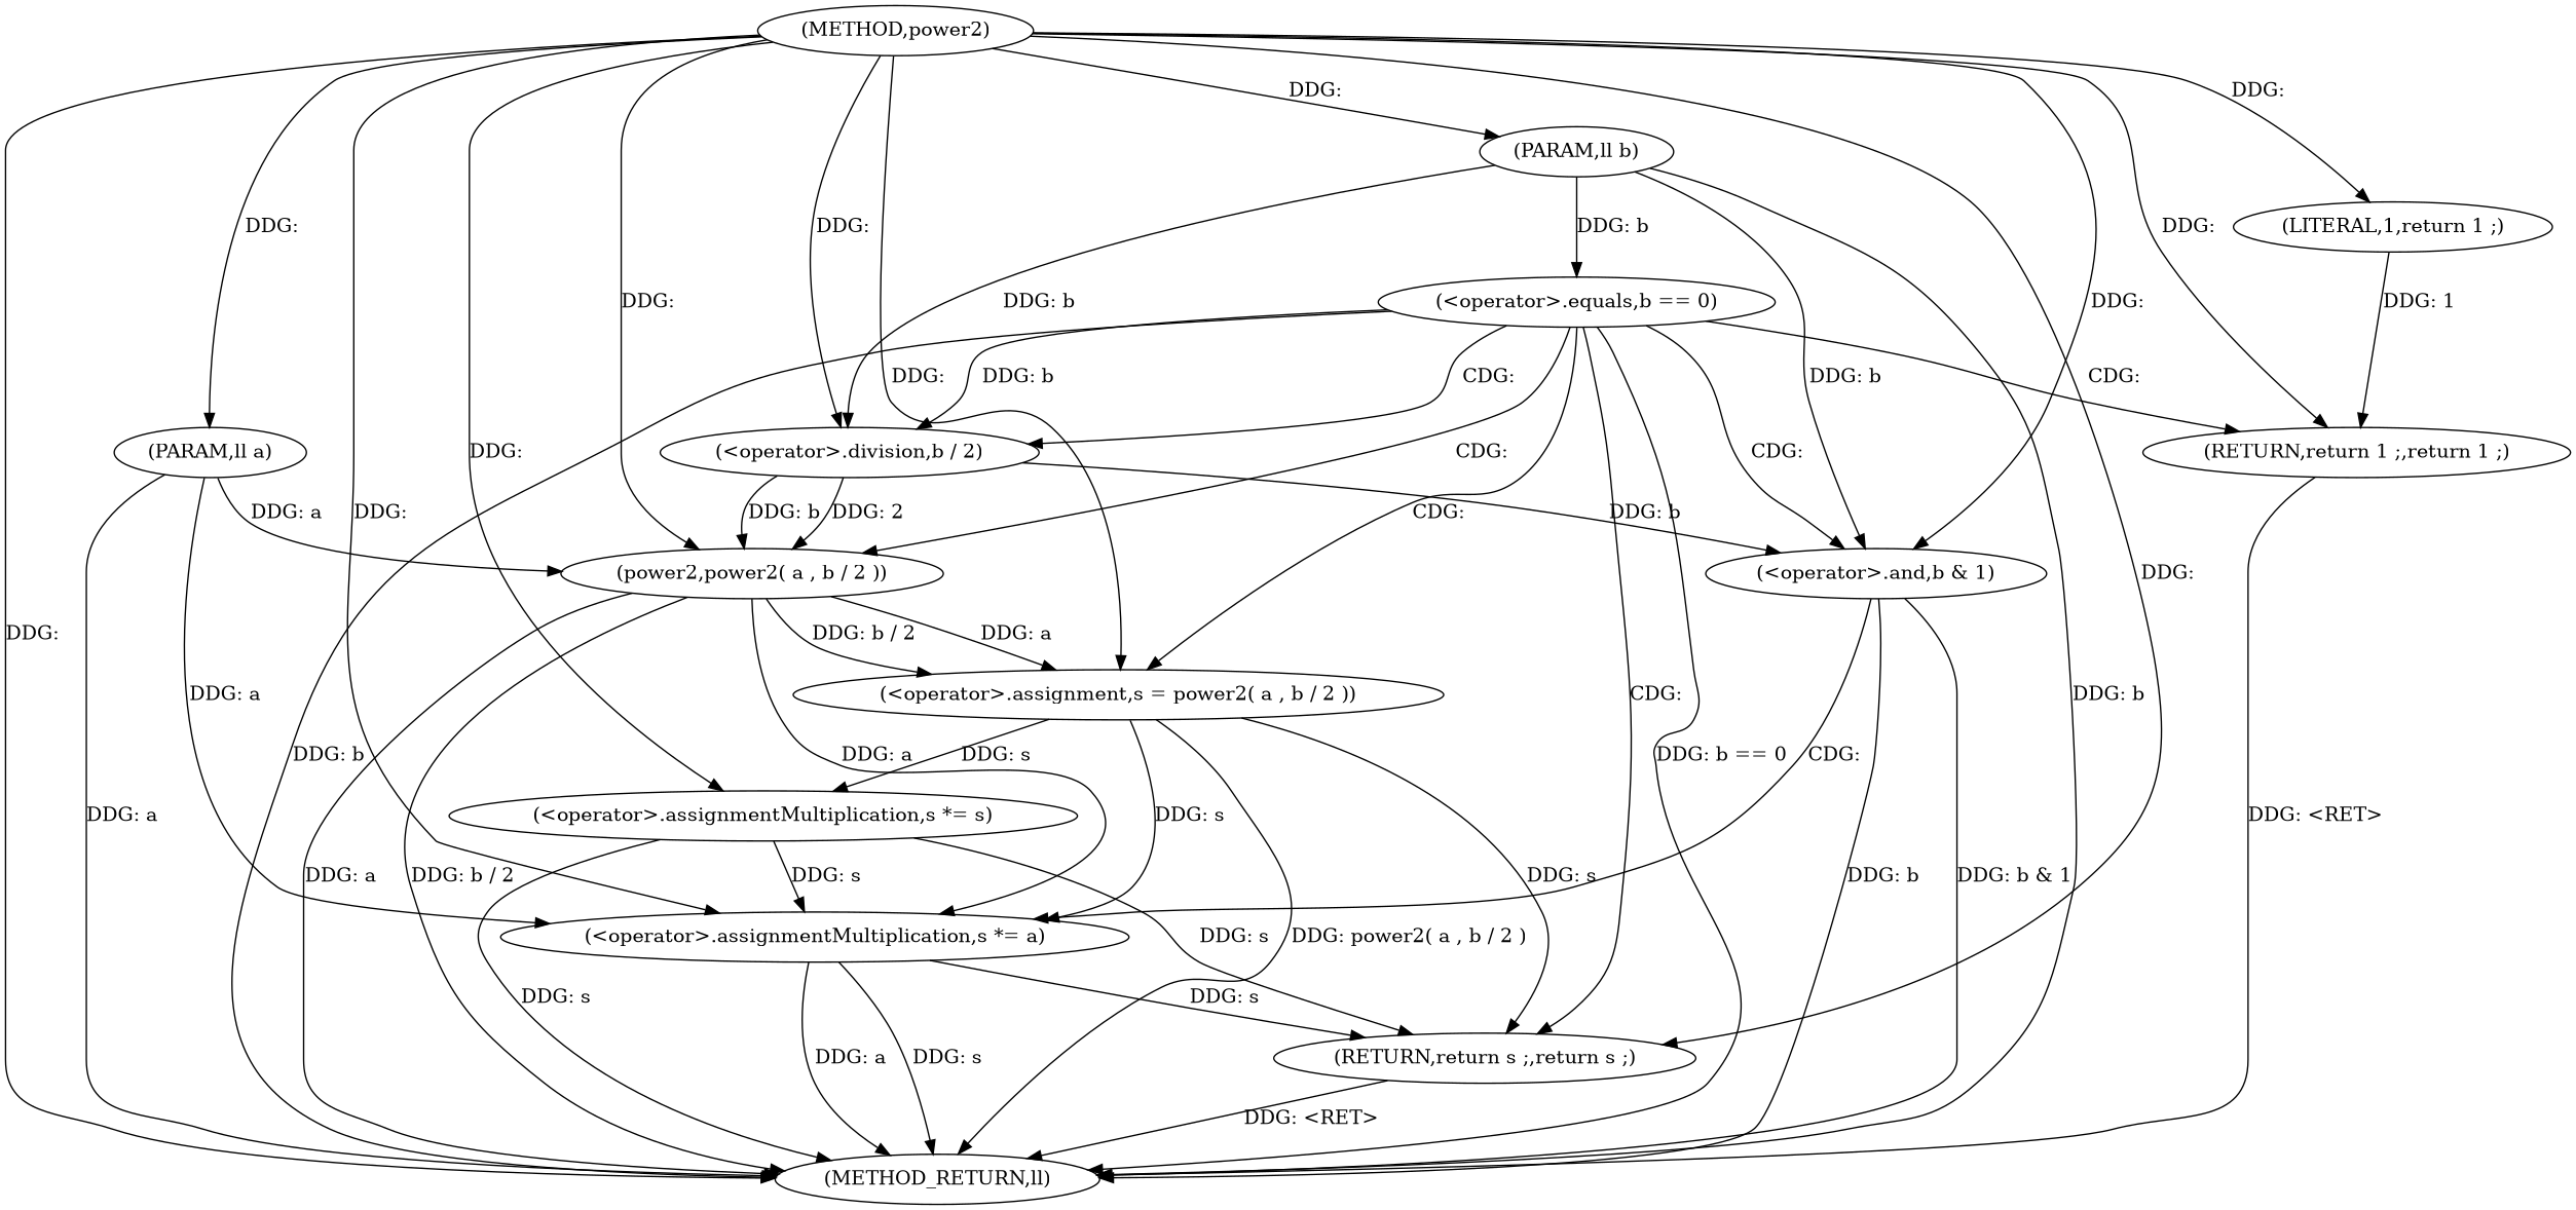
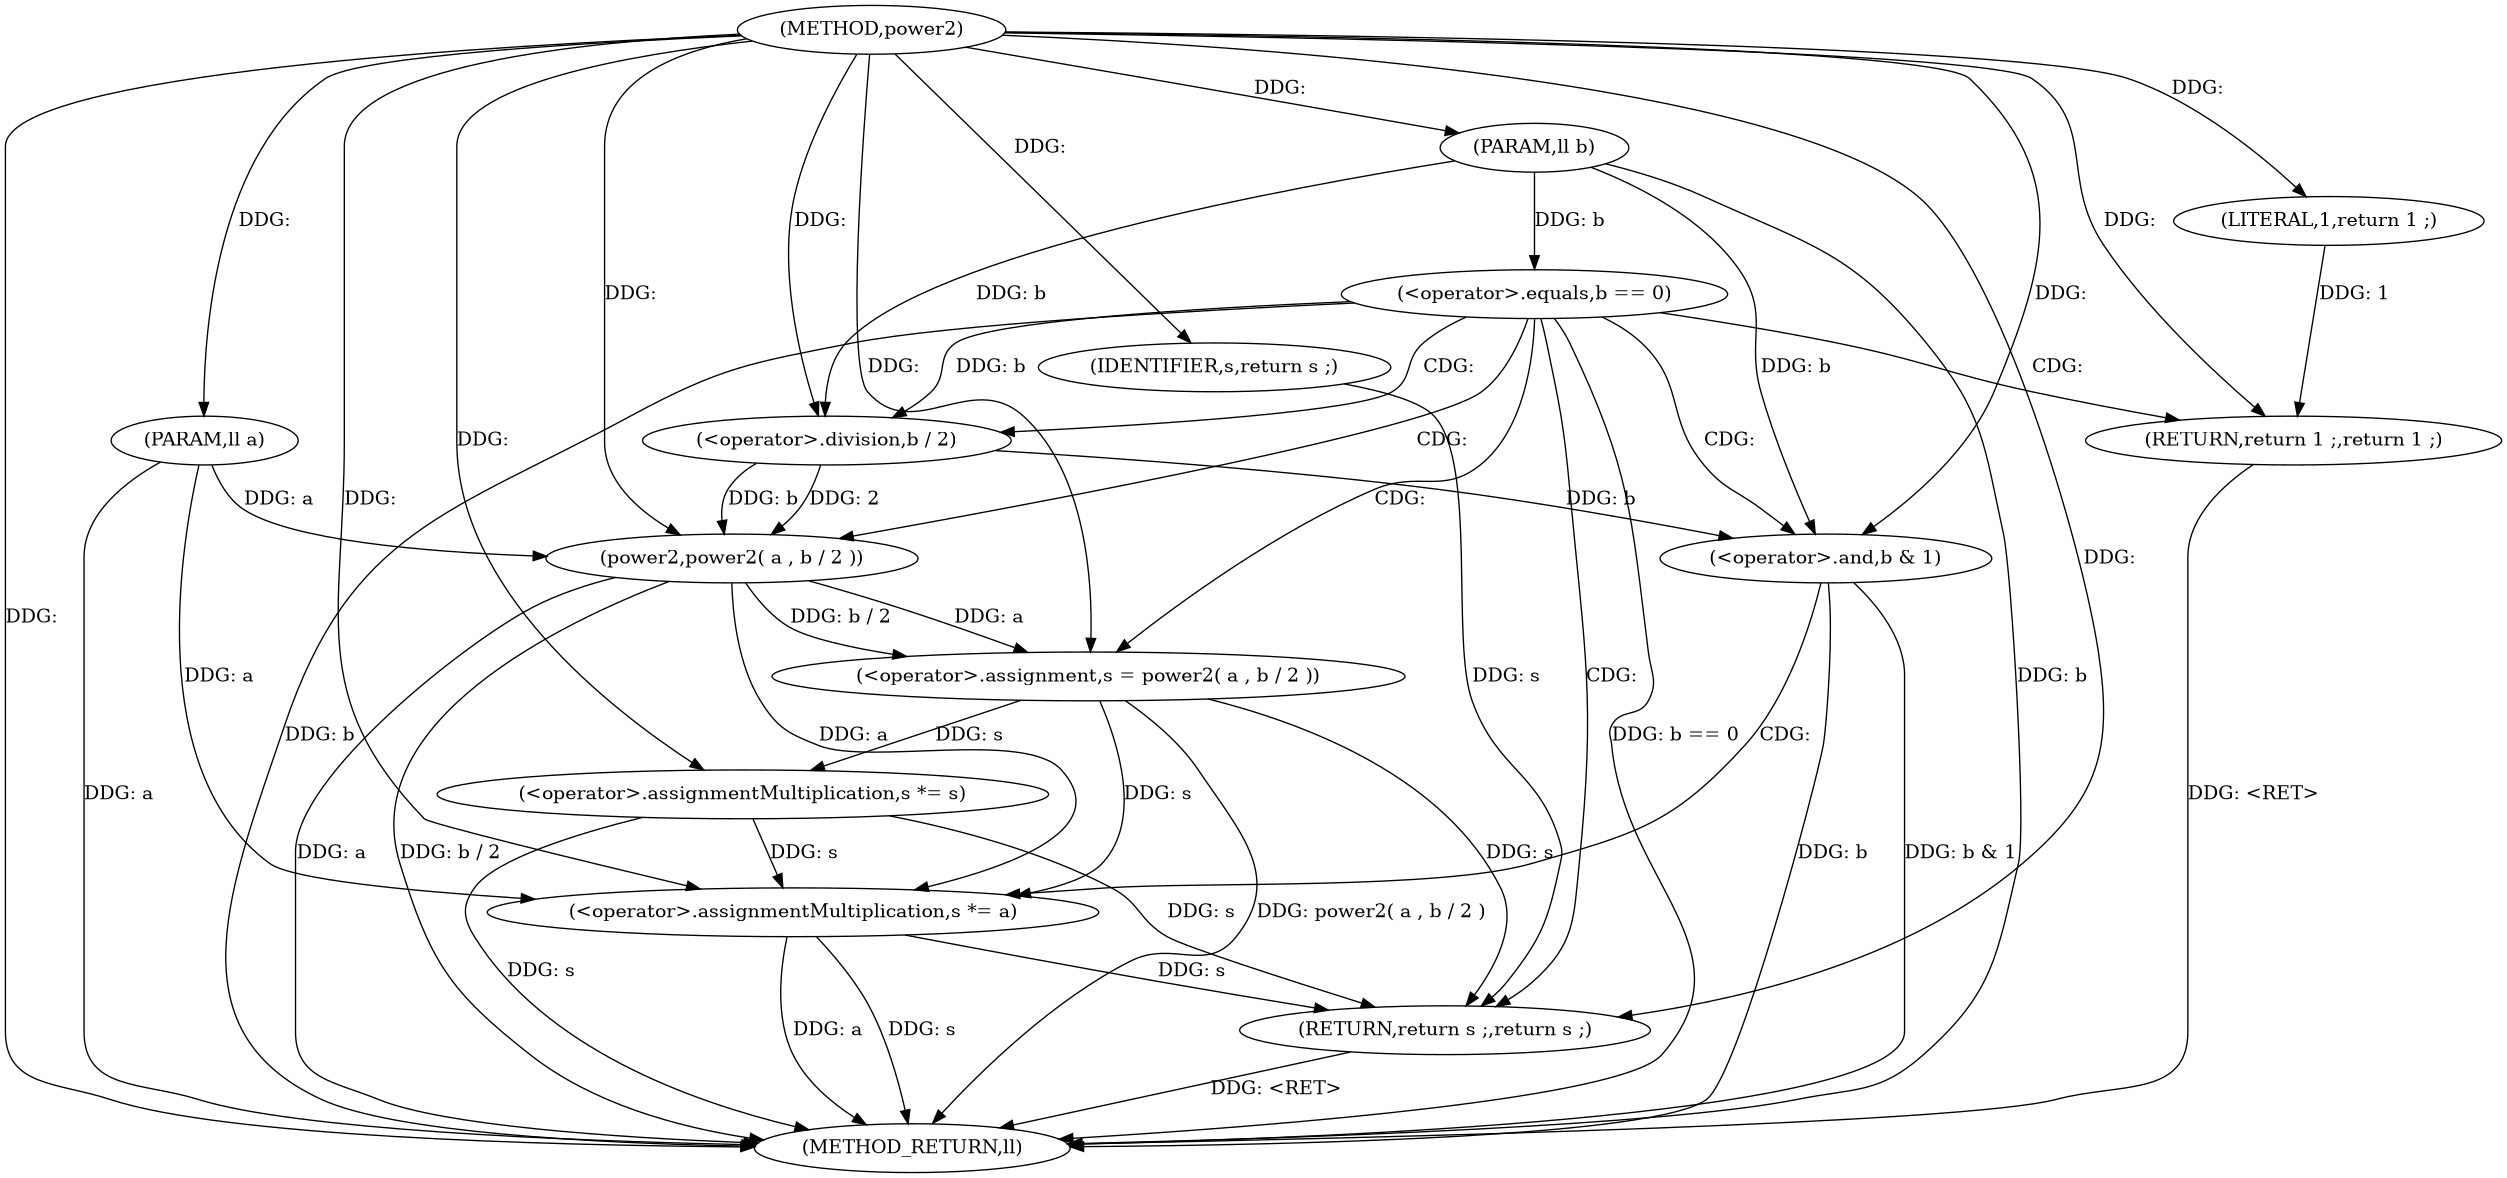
  digraph {
    n1 [label="(METHOD,power2)"]
    n2 [label="(PARAM,ll a)"]
    n3 [label="(PARAM,ll b)"]
    n4 [label="(<operator>.assignment,s = power2( a , b / 2 ))"]
    n5 [label="(<operator>.assignmentMultiplication,s *= s)"]
    n6 [label="(RETURN,return s ;,return s ;)"]
    n7 [label="(RETURN,return 1 ;,return 1 ;)"]
    n8 [label="(<operator>.and,b & 1)"]
    n9 [label="(<operator>.assignmentMultiplication,s *= a)"]
+   n10 [label="(IDENTIFIER,s,return s ;)"]
    n11 [label="(LITERAL,1,return 1 ;)"]
    n12 [label="(power2,power2( a , b / 2 ))"]
    n13 [label="(<operator>.division,b / 2)"]
    n14 [label="(METHOD_RETURN,ll)"]
    n15 [label="(<operator>.equals,b == 0)"]
    n1 -> n2 [label="DDG: "]
    n1 -> n3 [label="DDG: "]
    n1 -> n4 [label="DDG: "]
    n1 -> n5 [label="DDG: "]
    n1 -> n6 [label="DDG: "]
    n1 -> n7 [label="DDG: "]
    n1 -> n8 [label="DDG: "]
    n1 -> n9 [label="DDG: "]
+   n1 -> n10 [label="DDG: "]
    n1 -> n11 [label="DDG: "]
    n1 -> n12 [label="DDG: "]
    n1 -> n13 [label="DDG: "]
    n1 -> n14 [label="DDG: "]
    n2 -> n9 [label="DDG: a"]
    n2 -> n12 [label="DDG: a"]
    n2 -> n14 [label="DDG: a"]
    n3 -> n8 [label="DDG: b"]
    n3 -> n13 [label="DDG: b"]
    n3 -> n14 [label="DDG: b"]
    n3 -> n15 [label="DDG: b"]
    n4 -> n5 [label="DDG: s"]
    n4 -> n6 [label="DDG: s"]
    n4 -> n9 [label="DDG: s"]
    n4 -> n14 [label="DDG: power2( a , b / 2 )"]
    n5 -> n6 [label="DDG: s"]
    n5 -> n9 [label="DDG: s"]
    n5 -> n14 [label="DDG: s"]
    n6 -> n14 [label="DDG: <RET>"]
    n7 -> n14 [label="DDG: <RET>"]
    n8 -> n9 [label="CDG: "]
    n8 -> n14 [label="DDG: b"]
    n8 -> n14 [label="DDG: b & 1"]
    n9 -> n6 [label="DDG: s"]
    n9 -> n14 [label="DDG: s"]
    n9 -> n14 [label="DDG: a"]
+   n10 -> n6 [label="DDG: s"]
    n11 -> n7 [label="DDG: 1"]
    n12 -> n4 [label="DDG: a"]
    n12 -> n4 [label="DDG: b / 2"]
    n12 -> n9 [label="DDG: a"]
    n12 -> n14 [label="DDG: a"]
    n12 -> n14 [label="DDG: b / 2"]
    n13 -> n8 [label="DDG: b"]
    n13 -> n12 [label="DDG: b"]
    n13 -> n12 [label="DDG: 2"]
    n15 -> n4 [label="CDG: "]
    n15 -> n6 [label="CDG: "]
    n15 -> n7 [label="CDG: "]
    n15 -> n8 [label="CDG: "]
    n15 -> n12 [label="CDG: "]
    n15 -> n13 [label="DDG: b"]
    n15 -> n13 [label="CDG: "]
    n15 -> n14 [label="DDG: b"]
    n15 -> n14 [label="DDG: b == 0"]
  }
